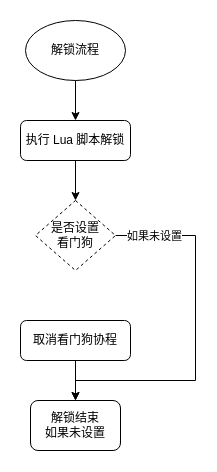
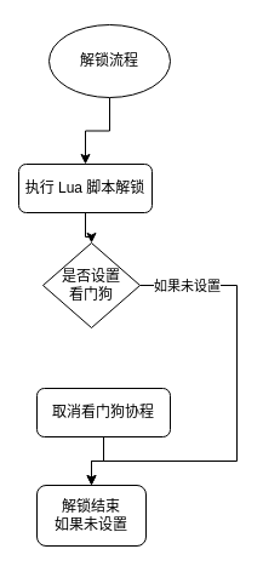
  <mxCell id="0" />
  <mxCell id="1" parent="0" />
  <mxCell id="2" style="edgeStyle=orthogonalEdgeStyle;rounded=0;orthogonalLoop=1;jettySize=auto;html=1;entryX=0.5;entryY=0;entryDx=0;entryDy=0;" edge="1" parent="1" source="3" target="5"><mxGeometry relative="1" as="geometry" /></mxCell>
- <mxCell id="3" value="解锁流程" style="ellipse;whiteSpace=wrap;html=1;" vertex="1" parent="1"><mxGeometry x="25" y="20" width="100" height="60" as="geometry" /></mxCell>
+ <mxCell id="3" value="解锁流程" style="ellipse;whiteSpace=wrap;html=1;" vertex="1" parent="1"><mxGeometry x="40" y="20" width="100" height="60" as="geometry" /></mxCell>
  <mxCell id="4" style="edgeStyle=orthogonalEdgeStyle;rounded=0;orthogonalLoop=1;jettySize=auto;html=1;entryX=0.5;entryY=0;entryDx=0;entryDy=0;" edge="1" parent="1" source="5" target="10"><mxGeometry relative="1" as="geometry" /></mxCell>
- <mxCell id="5" value="执行 Lua 脚本解锁" style="rounded=1;whiteSpace=wrap;html=1;" vertex="1" parent="1"><mxGeometry x="20" y="120" width="110" height="40" as="geometry" /></mxCell>
+ <mxCell id="5" value="执行 Lua 脚本解锁" style="rounded=1;whiteSpace=wrap;html=1;" vertex="1" parent="1"><mxGeometry x="15" y="135" width="110" height="40" as="geometry" /></mxCell>
  <mxCell id="6" style="edgeStyle=orthogonalEdgeStyle;rounded=0;orthogonalLoop=1;jettySize=auto;html=1;entryX=0.5;entryY=0;entryDx=0;entryDy=0;" edge="1" parent="1" source="7" target="11"><mxGeometry relative="1" as="geometry" /></mxCell>
- <mxCell id="7" value="取消看门狗协程" style="rounded=1;whiteSpace=wrap;html=1;" vertex="1" parent="1"><mxGeometry x="20" y="320" width="110" height="40" as="geometry" /></mxCell>
+ <mxCell id="7" value="取消看门狗协程" style="rounded=1;whiteSpace=wrap;html=1;" vertex="1" parent="1"><mxGeometry x="30" y="320" width="110" height="40" as="geometry" /></mxCell>
  <mxCell id="8" style="edgeStyle=orthogonalEdgeStyle;rounded=0;orthogonalLoop=1;jettySize=auto;html=1;entryX=0.5;entryY=0;entryDx=0;entryDy=0;" edge="1" parent="1" source="10" target="11"><mxGeometry relative="1" as="geometry"><mxPoint x="175" y="400" as="targetPoint" /><Array as="points"><mxPoint x="195" y="235" /><mxPoint x="195" y="380" /><mxPoint x="75" y="380" /></Array></mxGeometry></mxCell>
  <mxCell id="9" value="如果未设置" style="edgeLabel;html=1;align=center;verticalAlign=middle;resizable=0;points=[];" vertex="1" connectable="0" parent="8"><mxGeometry x="-0.852" y="-1" relative="1" as="geometry"><mxPoint x="11" y="-1" as="offset" /></mxGeometry></mxCell>
- <mxCell id="10" value="是否设置&lt;div&gt;看门狗&lt;/div&gt;" style="rhombus;whiteSpace=wrap;html=1;dashed=1;" vertex="1" parent="1"><mxGeometry x="35" y="200" width="80" height="70" as="geometry" /></mxCell>
+ <mxCell id="10" value="是否设置&lt;div&gt;看门狗&lt;/div&gt;" style="rhombus;whiteSpace=wrap;html=1;" vertex="1" parent="1"><mxGeometry x="35" y="200" width="80" height="70" as="geometry" /></mxCell>
  <mxCell id="11" value="解锁结束&lt;div&gt;如果未设置&lt;/div&gt;" style="rounded=1;whiteSpace=wrap;html=1;" vertex="1" parent="1"><mxGeometry x="30" y="400" width="90" height="50" as="geometry" /></mxCell>
